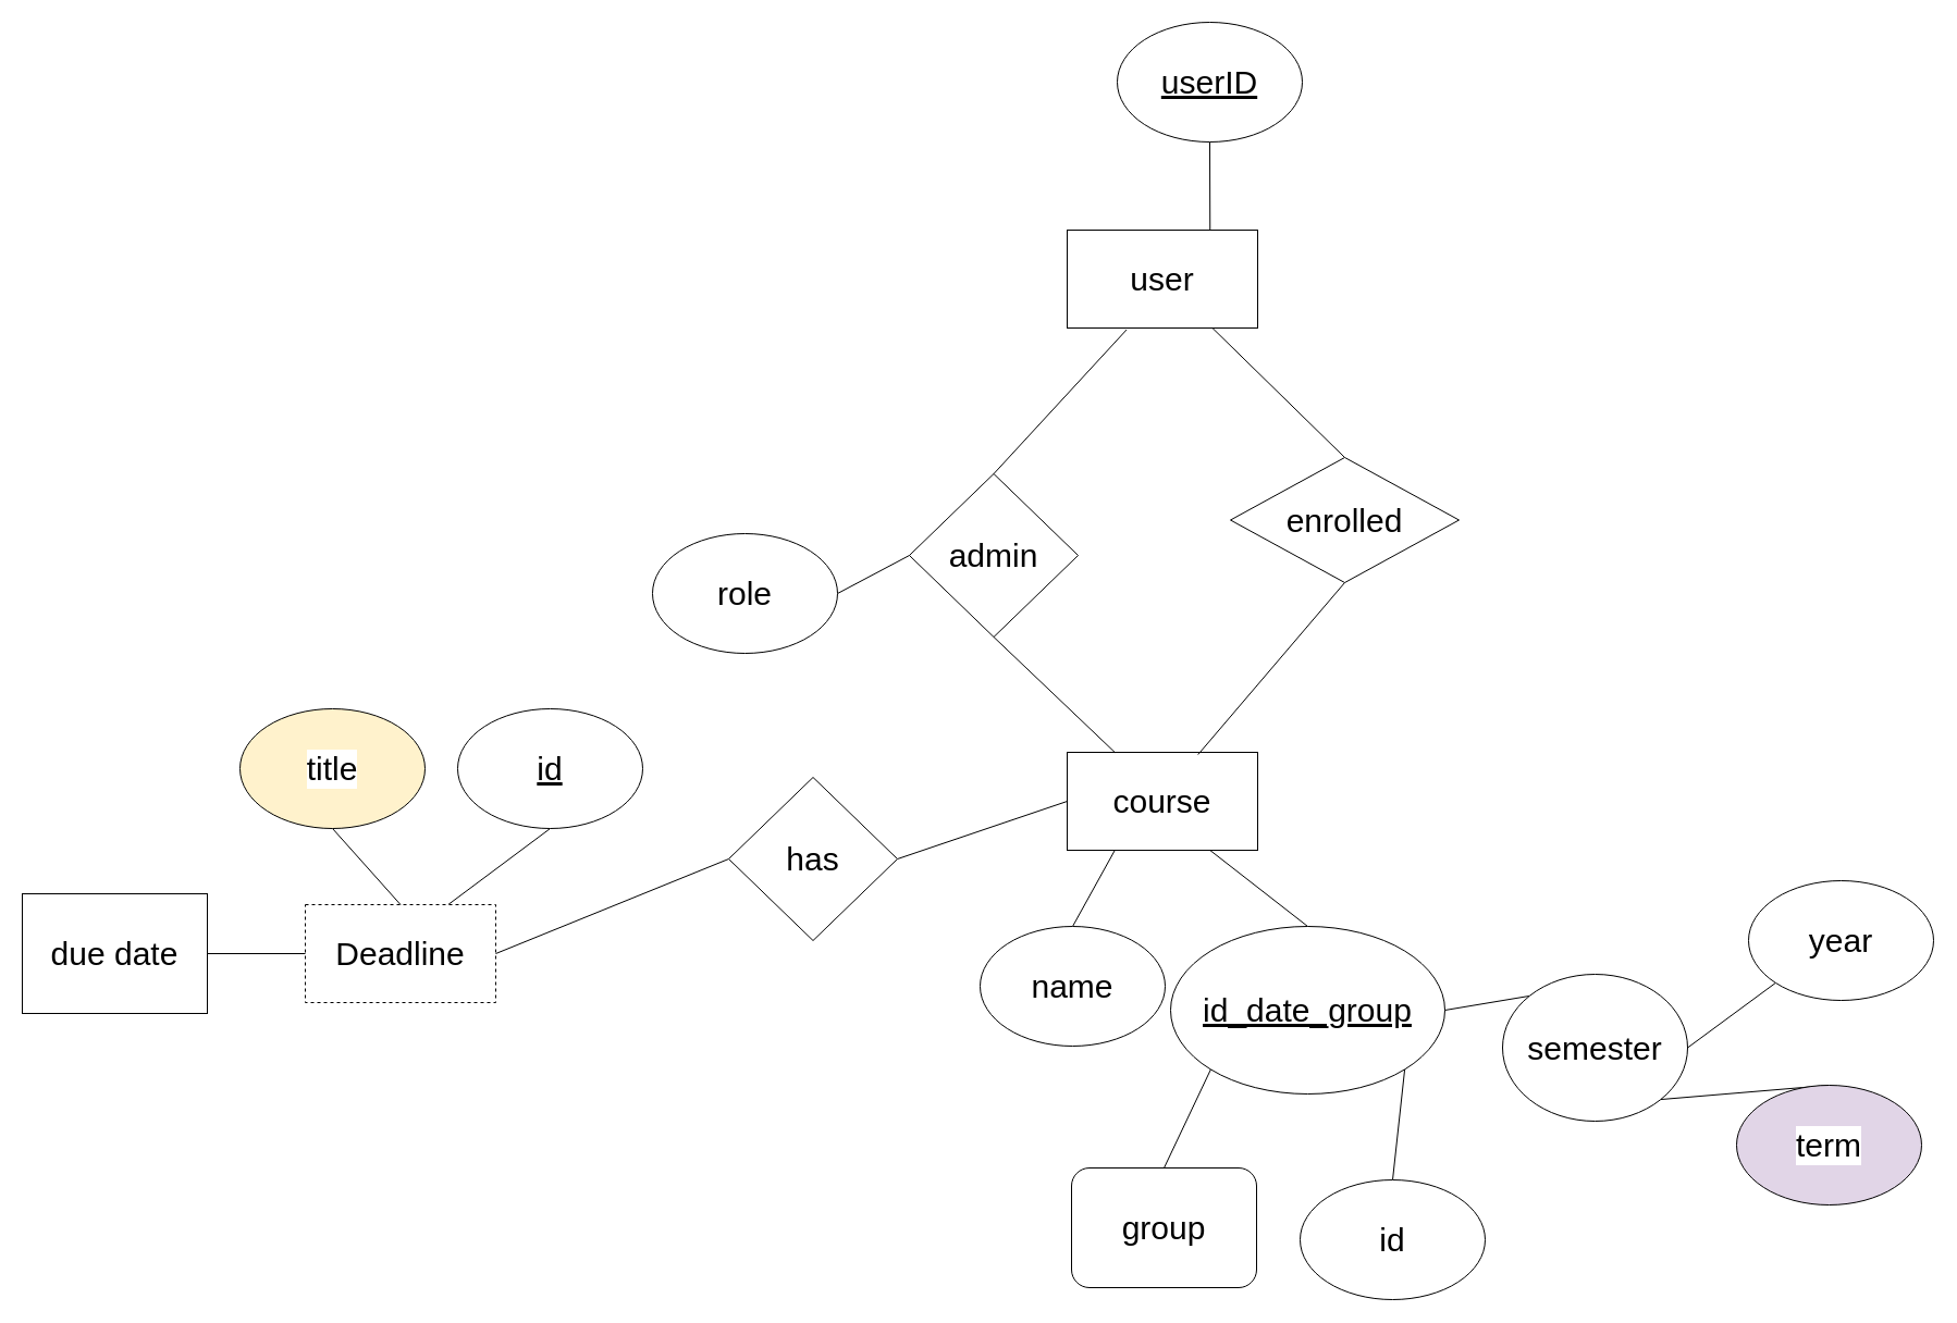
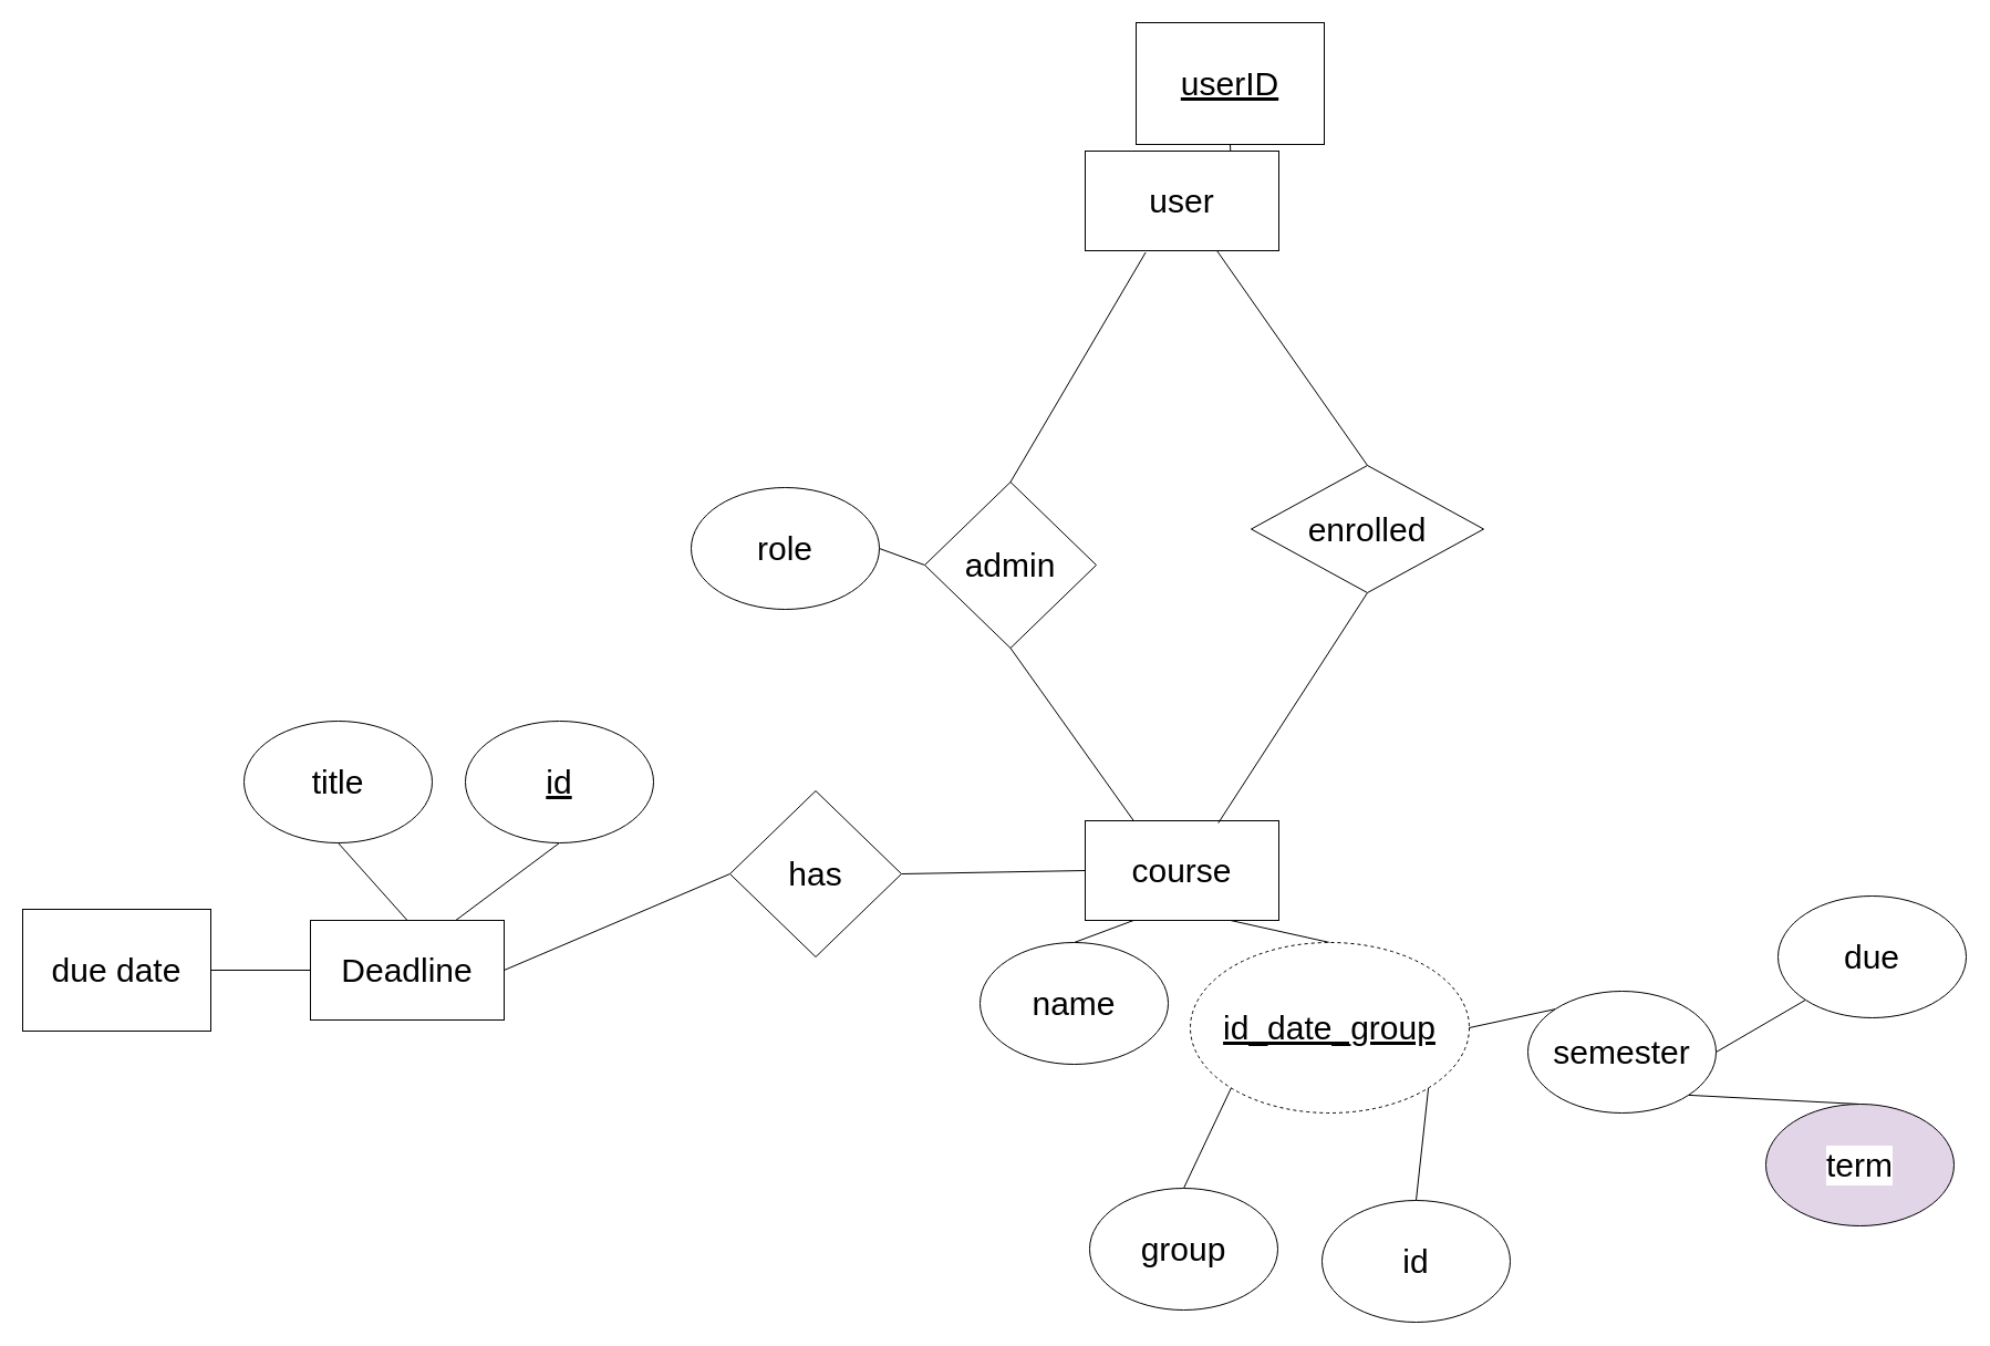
  <mxCell id="0" />
  <mxCell id="1" parent="0" />
  <mxCell id="2" style="edgeStyle=none;shape=connector;rounded=0;orthogonalLoop=1;jettySize=auto;html=1;exitX=0.25;exitY=1;exitDx=0;exitDy=0;entryX=0.5;entryY=0;entryDx=0;entryDy=0;strokeColor=default;align=center;verticalAlign=middle;fontFamily=Helvetica;fontSize=11;fontColor=default;labelBackgroundColor=default;endArrow=none;endFill=0;" parent="1" source="4" target="6" edge="1"><mxGeometry relative="1" as="geometry" /></mxCell>
  <mxCell id="3" style="edgeStyle=none;shape=connector;rounded=0;orthogonalLoop=1;jettySize=auto;html=1;exitX=0.75;exitY=1;exitDx=0;exitDy=0;entryX=0.5;entryY=0;entryDx=0;entryDy=0;strokeColor=default;align=center;verticalAlign=middle;fontFamily=Helvetica;fontSize=11;fontColor=default;labelBackgroundColor=default;endArrow=none;endFill=0;" parent="1" source="4" target="5" edge="1"><mxGeometry relative="1" as="geometry" /></mxCell>
- <mxCell id="4" value="&lt;font style=&quot;font-size: 30px;&quot;&gt;course&lt;/font&gt;" style="rounded=0;whiteSpace=wrap;html=1;" parent="1" vertex="1"><mxGeometry x="980" y="691" width="175" height="90" as="geometry" /></mxCell>
- <mxCell id="5" value="&lt;span style=&quot;font-size: 30px;&quot;&gt;&lt;u&gt;id_date_group&lt;/u&gt;&lt;/span&gt;" style="ellipse;whiteSpace=wrap;html=1;fontFamily=Helvetica;fontSize=11;fontColor=default;labelBackgroundColor=default;" parent="1" vertex="1"><mxGeometry x="1075" y="851" width="252" height="154" as="geometry" /></mxCell>
- <mxCell id="6" value="&lt;span style=&quot;font-size: 30px;&quot;&gt;name&lt;/span&gt;" style="ellipse;whiteSpace=wrap;html=1;fontFamily=Helvetica;fontSize=11;fontColor=default;labelBackgroundColor=default;" parent="1" vertex="1"><mxGeometry x="900" y="851" width="170" height="110" as="geometry" /></mxCell>
- <mxCell id="7" value="&lt;font style=&quot;font-size: 30px;&quot;&gt;user&lt;/font&gt;" style="rounded=0;whiteSpace=wrap;html=1;" parent="1" vertex="1"><mxGeometry x="980" y="211" width="175" height="90" as="geometry" /></mxCell>
+ <mxCell id="4" value="&lt;font style=&quot;font-size: 30px;&quot;&gt;course&lt;/font&gt;" style="rounded=0;whiteSpace=wrap;html=1;" parent="1" vertex="1"><mxGeometry x="980" y="741" width="175" height="90" as="geometry" /></mxCell>
+ <mxCell id="5" value="&lt;span style=&quot;font-size: 30px;&quot;&gt;&lt;u&gt;id_date_group&lt;/u&gt;&lt;/span&gt;" style="ellipse;whiteSpace=wrap;html=1;fontFamily=Helvetica;fontSize=11;fontColor=default;labelBackgroundColor=default;dashed=1;" parent="1" vertex="1"><mxGeometry x="1075" y="851" width="252" height="154" as="geometry" /></mxCell>
+ <mxCell id="6" value="&lt;span style=&quot;font-size: 30px;&quot;&gt;name&lt;/span&gt;" style="ellipse;whiteSpace=wrap;html=1;fontFamily=Helvetica;fontSize=11;fontColor=default;labelBackgroundColor=default;" parent="1" vertex="1"><mxGeometry x="885" y="851" width="170" height="110" as="geometry" /></mxCell>
+ <mxCell id="7" value="&lt;font style=&quot;font-size: 30px;&quot;&gt;user&lt;/font&gt;" style="rounded=0;whiteSpace=wrap;html=1;" parent="1" vertex="1"><mxGeometry x="980" y="136" width="175" height="90" as="geometry" /></mxCell>
  <mxCell id="8" value="" style="edgeStyle=none;shape=connector;rounded=0;orthogonalLoop=1;jettySize=auto;html=1;strokeColor=default;align=center;verticalAlign=middle;fontFamily=Helvetica;fontSize=11;fontColor=default;labelBackgroundColor=default;endArrow=none;endFill=0;exitX=0.5;exitY=0;exitDx=0;exitDy=0;" parent="1" source="10" target="7" edge="1"><mxGeometry relative="1" as="geometry" /></mxCell>
  <mxCell id="9" style="edgeStyle=none;shape=connector;rounded=0;orthogonalLoop=1;jettySize=auto;html=1;exitX=0.5;exitY=1;exitDx=0;exitDy=0;entryX=0.687;entryY=0.023;entryDx=0;entryDy=0;strokeColor=default;align=center;verticalAlign=middle;fontFamily=Helvetica;fontSize=11;fontColor=default;labelBackgroundColor=default;endArrow=none;endFill=0;entryPerimeter=0;" parent="1" source="10" target="4" edge="1"><mxGeometry relative="1" as="geometry" /></mxCell>
  <mxCell id="10" value="&lt;font style=&quot;font-size: 30px;&quot;&gt;enrolled&lt;/font&gt;" style="rhombus;whiteSpace=wrap;html=1;fontFamily=Helvetica;fontSize=11;fontColor=default;labelBackgroundColor=default;" parent="1" vertex="1"><mxGeometry x="1130" y="420" width="210" height="115" as="geometry" /></mxCell>
  <mxCell id="11" value="" style="edgeStyle=none;shape=connector;rounded=0;orthogonalLoop=1;jettySize=auto;html=1;strokeColor=default;align=center;verticalAlign=middle;fontFamily=Helvetica;fontSize=11;fontColor=default;labelBackgroundColor=default;endArrow=none;endFill=0;exitX=0.5;exitY=0;exitDx=0;exitDy=0;entryX=0.312;entryY=1.017;entryDx=0;entryDy=0;entryPerimeter=0;" parent="1" source="13" target="7" edge="1"><mxGeometry relative="1" as="geometry"><mxPoint x="877.5" y="291" as="targetPoint" /></mxGeometry></mxCell>
  <mxCell id="12" style="edgeStyle=none;shape=connector;rounded=0;orthogonalLoop=1;jettySize=auto;html=1;exitX=0.5;exitY=1;exitDx=0;exitDy=0;entryX=0.25;entryY=0;entryDx=0;entryDy=0;strokeColor=default;align=center;verticalAlign=middle;fontFamily=Helvetica;fontSize=11;fontColor=default;labelBackgroundColor=default;endArrow=none;endFill=0;" parent="1" source="13" target="4" edge="1"><mxGeometry relative="1" as="geometry"><mxPoint x="877.5" y="681" as="targetPoint" /></mxGeometry></mxCell>
  <mxCell id="13" value="&lt;font style=&quot;font-size: 30px;&quot;&gt;admin&lt;/font&gt;" style="rhombus;whiteSpace=wrap;html=1;fontFamily=Helvetica;fontSize=11;fontColor=default;labelBackgroundColor=default;flipH=1;" parent="1" vertex="1"><mxGeometry x="835" y="435" width="155" height="150" as="geometry" /></mxCell>
  <mxCell id="14" style="edgeStyle=none;shape=connector;rounded=0;orthogonalLoop=1;jettySize=auto;html=1;exitX=0.5;exitY=1;exitDx=0;exitDy=0;entryX=0.75;entryY=0;entryDx=0;entryDy=0;strokeColor=default;align=center;verticalAlign=middle;fontFamily=Helvetica;fontSize=11;fontColor=default;labelBackgroundColor=default;endArrow=none;endFill=0;" parent="1" source="15" target="7" edge="1"><mxGeometry relative="1" as="geometry" /></mxCell>
- <mxCell id="15" value="&lt;span style=&quot;font-size: 30px;&quot;&gt;&lt;u&gt;userID&lt;/u&gt;&lt;/span&gt;" style="ellipse;whiteSpace=wrap;html=1;fontFamily=Helvetica;fontSize=11;fontColor=default;labelBackgroundColor=default;" parent="1" vertex="1"><mxGeometry x="1026" y="20" width="170" height="110" as="geometry" /></mxCell>
+ <mxCell id="15" value="&lt;span style=&quot;font-size: 30px;&quot;&gt;&lt;u&gt;userID&lt;/u&gt;&lt;/span&gt;" style="whiteSpace=wrap;html=1;fontFamily=Helvetica;fontSize=11;fontColor=default;labelBackgroundColor=default;rounded=0;" parent="1" vertex="1"><mxGeometry x="1026" y="20" width="170" height="110" as="geometry" /></mxCell>
  <mxCell id="16" style="edgeStyle=none;shape=connector;rounded=0;orthogonalLoop=1;jettySize=auto;html=1;exitX=0.75;exitY=0;exitDx=0;exitDy=0;entryX=0.5;entryY=1;entryDx=0;entryDy=0;strokeColor=default;align=center;verticalAlign=middle;fontFamily=Helvetica;fontSize=11;fontColor=default;labelBackgroundColor=default;endArrow=none;endFill=0;" parent="1" source="17" target="21" edge="1"><mxGeometry relative="1" as="geometry" /></mxCell>
- <mxCell id="17" value="&lt;span style=&quot;font-size: 30px;&quot;&gt;Deadline&lt;/span&gt;" style="rounded=0;whiteSpace=wrap;html=1;dashed=1;" parent="1" vertex="1"><mxGeometry x="280" y="831" width="175" height="90" as="geometry" /></mxCell>
+ <mxCell id="17" value="&lt;span style=&quot;font-size: 30px;&quot;&gt;Deadline&lt;/span&gt;" style="rounded=0;whiteSpace=wrap;html=1;" parent="1" vertex="1"><mxGeometry x="280" y="831" width="175" height="90" as="geometry" /></mxCell>
  <mxCell id="18" style="edgeStyle=none;shape=connector;rounded=0;orthogonalLoop=1;jettySize=auto;html=1;exitX=0;exitY=0.5;exitDx=0;exitDy=0;entryX=1;entryY=0.5;entryDx=0;entryDy=0;strokeColor=default;align=center;verticalAlign=middle;fontFamily=Helvetica;fontSize=11;fontColor=default;labelBackgroundColor=default;endArrow=none;endFill=0;" parent="1" source="20" target="17" edge="1"><mxGeometry relative="1" as="geometry"><mxPoint x="570" y="876" as="sourcePoint" /></mxGeometry></mxCell>
  <mxCell id="19" style="edgeStyle=none;shape=connector;rounded=0;orthogonalLoop=1;jettySize=auto;html=1;exitX=1;exitY=0.5;exitDx=0;exitDy=0;entryX=0;entryY=0.5;entryDx=0;entryDy=0;strokeColor=default;align=center;verticalAlign=middle;fontFamily=Helvetica;fontSize=11;fontColor=default;labelBackgroundColor=default;endArrow=none;endFill=0;" parent="1" source="20" target="4" edge="1"><mxGeometry relative="1" as="geometry" /></mxCell>
- <mxCell id="20" value="&lt;span style=&quot;font-size: 30px;&quot;&gt;has&lt;/span&gt;" style="rhombus;whiteSpace=wrap;html=1;fontFamily=Helvetica;fontSize=11;fontColor=default;labelBackgroundColor=default;flipH=1;" parent="1" vertex="1"><mxGeometry x="669" y="714" width="155" height="150" as="geometry" /></mxCell>
+ <mxCell id="20" value="&lt;span style=&quot;font-size: 30px;&quot;&gt;has&lt;/span&gt;" style="rhombus;whiteSpace=wrap;html=1;fontFamily=Helvetica;fontSize=11;fontColor=default;labelBackgroundColor=default;flipH=1;" parent="1" vertex="1"><mxGeometry x="659" y="714" width="155" height="150" as="geometry" /></mxCell>
  <mxCell id="21" value="&lt;span style=&quot;font-size: 30px;&quot;&gt;&lt;u&gt;id&lt;/u&gt;&lt;/span&gt;" style="ellipse;whiteSpace=wrap;html=1;fontFamily=Helvetica;fontSize=11;fontColor=default;labelBackgroundColor=default;" parent="1" vertex="1"><mxGeometry x="420" y="651" width="170" height="110" as="geometry" /></mxCell>
  <mxCell id="22" style="edgeStyle=none;shape=connector;rounded=0;orthogonalLoop=1;jettySize=auto;html=1;exitX=0.5;exitY=1;exitDx=0;exitDy=0;entryX=0.5;entryY=0;entryDx=0;entryDy=0;strokeColor=default;align=center;verticalAlign=middle;fontFamily=Helvetica;fontSize=11;fontColor=default;labelBackgroundColor=default;endArrow=none;endFill=0;" parent="1" source="23" target="17" edge="1"><mxGeometry relative="1" as="geometry" /></mxCell>
- <mxCell id="23" value="&lt;span style=&quot;font-size: 30px;&quot;&gt;title&lt;/span&gt;" style="ellipse;whiteSpace=wrap;html=1;fontFamily=Helvetica;fontSize=11;fontColor=default;labelBackgroundColor=default;fillColor=#fff2cc;" parent="1" vertex="1"><mxGeometry x="220" y="651" width="170" height="110" as="geometry" /></mxCell>
+ <mxCell id="23" value="&lt;span style=&quot;font-size: 30px;&quot;&gt;title&lt;/span&gt;" style="ellipse;whiteSpace=wrap;html=1;fontFamily=Helvetica;fontSize=11;fontColor=default;labelBackgroundColor=default;" parent="1" vertex="1"><mxGeometry x="220" y="651" width="170" height="110" as="geometry" /></mxCell>
  <mxCell id="24" style="edgeStyle=none;shape=connector;rounded=0;orthogonalLoop=1;jettySize=auto;html=1;exitX=1;exitY=0.5;exitDx=0;exitDy=0;entryX=0;entryY=0.5;entryDx=0;entryDy=0;strokeColor=default;align=center;verticalAlign=middle;fontFamily=Helvetica;fontSize=11;fontColor=default;labelBackgroundColor=default;endArrow=none;endFill=0;" parent="1" source="25" target="17" edge="1"><mxGeometry relative="1" as="geometry" /></mxCell>
  <mxCell id="25" value="&lt;span style=&quot;font-size: 30px;&quot;&gt;due date&lt;/span&gt;" style="whiteSpace=wrap;html=1;fontFamily=Helvetica;fontSize=11;fontColor=default;labelBackgroundColor=default;rounded=0;" parent="1" vertex="1"><mxGeometry x="20" y="821" width="170" height="110" as="geometry" /></mxCell>
  <mxCell id="26" style="edgeStyle=none;shape=connector;rounded=0;orthogonalLoop=1;jettySize=auto;html=1;exitX=1;exitY=0.5;exitDx=0;exitDy=0;entryX=0;entryY=0.5;entryDx=0;entryDy=0;strokeColor=default;align=center;verticalAlign=middle;fontFamily=Helvetica;fontSize=11;fontColor=default;labelBackgroundColor=default;endArrow=none;endFill=0;" parent="1" source="27" target="13" edge="1"><mxGeometry relative="1" as="geometry"><mxPoint x="815" y="495" as="targetPoint" /></mxGeometry></mxCell>
- <mxCell id="27" value="&lt;span style=&quot;font-size: 30px;&quot;&gt;role&lt;/span&gt;" style="ellipse;whiteSpace=wrap;html=1;fontFamily=Helvetica;fontSize=11;fontColor=default;labelBackgroundColor=default;" parent="1" vertex="1"><mxGeometry x="599" y="490" width="170" height="110" as="geometry" /></mxCell>
+ <mxCell id="27" value="&lt;span style=&quot;font-size: 30px;&quot;&gt;role&lt;/span&gt;" style="ellipse;whiteSpace=wrap;html=1;fontFamily=Helvetica;fontSize=11;fontColor=default;labelBackgroundColor=default;" parent="1" vertex="1"><mxGeometry x="624" y="440" width="170" height="110" as="geometry" /></mxCell>
  <mxCell id="28" style="edgeStyle=none;shape=connector;rounded=0;orthogonalLoop=1;jettySize=auto;html=1;exitX=1;exitY=0.5;exitDx=0;exitDy=0;entryX=0;entryY=0;entryDx=0;entryDy=0;strokeColor=default;align=center;verticalAlign=middle;fontFamily=Helvetica;fontSize=11;fontColor=default;labelBackgroundColor=default;endArrow=none;endFill=0;" parent="1" source="5" target="29" edge="1"><mxGeometry relative="1" as="geometry"><mxPoint x="1321" y="521" as="sourcePoint" /></mxGeometry></mxCell>
- <mxCell id="29" value="&lt;span style=&quot;font-size: 30px;&quot;&gt;semester&lt;/span&gt;" style="ellipse;whiteSpace=wrap;html=1;fontFamily=Helvetica;fontSize=11;fontColor=default;labelBackgroundColor=default;" parent="1" vertex="1"><mxGeometry x="1380" y="895" width="170" height="135" as="geometry" /></mxCell>
+ <mxCell id="29" value="&lt;span style=&quot;font-size: 30px;&quot;&gt;semester&lt;/span&gt;" style="ellipse;whiteSpace=wrap;html=1;fontFamily=Helvetica;fontSize=11;fontColor=default;labelBackgroundColor=default;" parent="1" vertex="1"><mxGeometry x="1380" y="895" width="170" height="110" as="geometry" /></mxCell>
  <mxCell id="30" style="edgeStyle=none;shape=connector;rounded=0;orthogonalLoop=1;jettySize=auto;html=1;exitX=1;exitY=1;exitDx=0;exitDy=0;entryX=0.5;entryY=0;entryDx=0;entryDy=0;strokeColor=default;align=center;verticalAlign=middle;fontFamily=Helvetica;fontSize=11;fontColor=default;labelBackgroundColor=default;endArrow=none;endFill=0;" parent="1" source="29" target="31" edge="1"><mxGeometry relative="1" as="geometry"><mxPoint x="1486" y="646" as="sourcePoint" /></mxGeometry></mxCell>
  <mxCell id="31" value="&lt;span style=&quot;font-size: 30px;&quot;&gt;term&lt;/span&gt;" style="ellipse;whiteSpace=wrap;html=1;fontFamily=Helvetica;fontSize=11;fontColor=default;labelBackgroundColor=default;fillColor=#e1d5e7;" parent="1" vertex="1"><mxGeometry x="1595" y="997" width="170" height="110" as="geometry" /></mxCell>
  <mxCell id="32" style="edgeStyle=none;shape=connector;rounded=0;orthogonalLoop=1;jettySize=auto;html=1;exitX=0;exitY=1;exitDx=0;exitDy=0;entryX=1;entryY=0.5;entryDx=0;entryDy=0;strokeColor=default;align=center;verticalAlign=middle;fontFamily=Helvetica;fontSize=11;fontColor=default;labelBackgroundColor=default;endArrow=none;endFill=0;" parent="1" source="33" target="29" edge="1"><mxGeometry relative="1" as="geometry" /></mxCell>
- <mxCell id="33" value="&lt;span style=&quot;font-size: 30px;&quot;&gt;year&lt;/span&gt;" style="ellipse;whiteSpace=wrap;html=1;fontFamily=Helvetica;fontSize=11;fontColor=default;labelBackgroundColor=default;" parent="1" vertex="1"><mxGeometry x="1606" y="809" width="170" height="110" as="geometry" /></mxCell>
+ <mxCell id="33" value="&lt;span style=&quot;font-size: 30px;&quot;&gt;due&lt;/span&gt;" style="ellipse;whiteSpace=wrap;html=1;fontFamily=Helvetica;fontSize=11;fontColor=default;labelBackgroundColor=default;" parent="1" vertex="1"><mxGeometry x="1606" y="809" width="170" height="110" as="geometry" /></mxCell>
  <mxCell id="34" style="edgeStyle=none;shape=connector;rounded=0;orthogonalLoop=1;jettySize=auto;html=1;entryX=0.5;entryY=0;entryDx=0;entryDy=0;strokeColor=default;align=center;verticalAlign=middle;fontFamily=Helvetica;fontSize=11;fontColor=default;labelBackgroundColor=default;endArrow=none;endFill=0;exitX=0;exitY=1;exitDx=0;exitDy=0;" edge="1" parent="1" target="35" source="5"><mxGeometry relative="1" as="geometry"><mxPoint x="1108" y="1010" as="sourcePoint" /></mxGeometry></mxCell>
- <mxCell id="35" value="&lt;span style=&quot;font-size: 30px;&quot;&gt;group&lt;/span&gt;" style="whiteSpace=wrap;html=1;fontFamily=Helvetica;fontSize=11;fontColor=default;labelBackgroundColor=default;rounded=1;" vertex="1" parent="1"><mxGeometry x="984" y="1073" width="170" height="110" as="geometry" /></mxCell>
+ <mxCell id="35" value="&lt;span style=&quot;font-size: 30px;&quot;&gt;group&lt;/span&gt;" style="ellipse;whiteSpace=wrap;html=1;fontFamily=Helvetica;fontSize=11;fontColor=default;labelBackgroundColor=default;" vertex="1" parent="1"><mxGeometry x="984" y="1073" width="170" height="110" as="geometry" /></mxCell>
  <mxCell id="36" style="edgeStyle=none;shape=connector;rounded=0;orthogonalLoop=1;jettySize=auto;html=1;exitX=1;exitY=1;exitDx=0;exitDy=0;entryX=0.5;entryY=0;entryDx=0;entryDy=0;strokeColor=default;align=center;verticalAlign=middle;fontFamily=Helvetica;fontSize=11;fontColor=default;labelBackgroundColor=default;endArrow=none;endFill=0;" edge="1" parent="1" target="37" source="5"><mxGeometry relative="1" as="geometry"><mxPoint x="1318" y="1014" as="sourcePoint" /></mxGeometry></mxCell>
  <mxCell id="37" value="&lt;span style=&quot;font-size: 30px;&quot;&gt;id&lt;/span&gt;" style="ellipse;whiteSpace=wrap;html=1;fontFamily=Helvetica;fontSize=11;fontColor=default;labelBackgroundColor=default;" vertex="1" parent="1"><mxGeometry x="1194" y="1084" width="170" height="110" as="geometry" /></mxCell>
